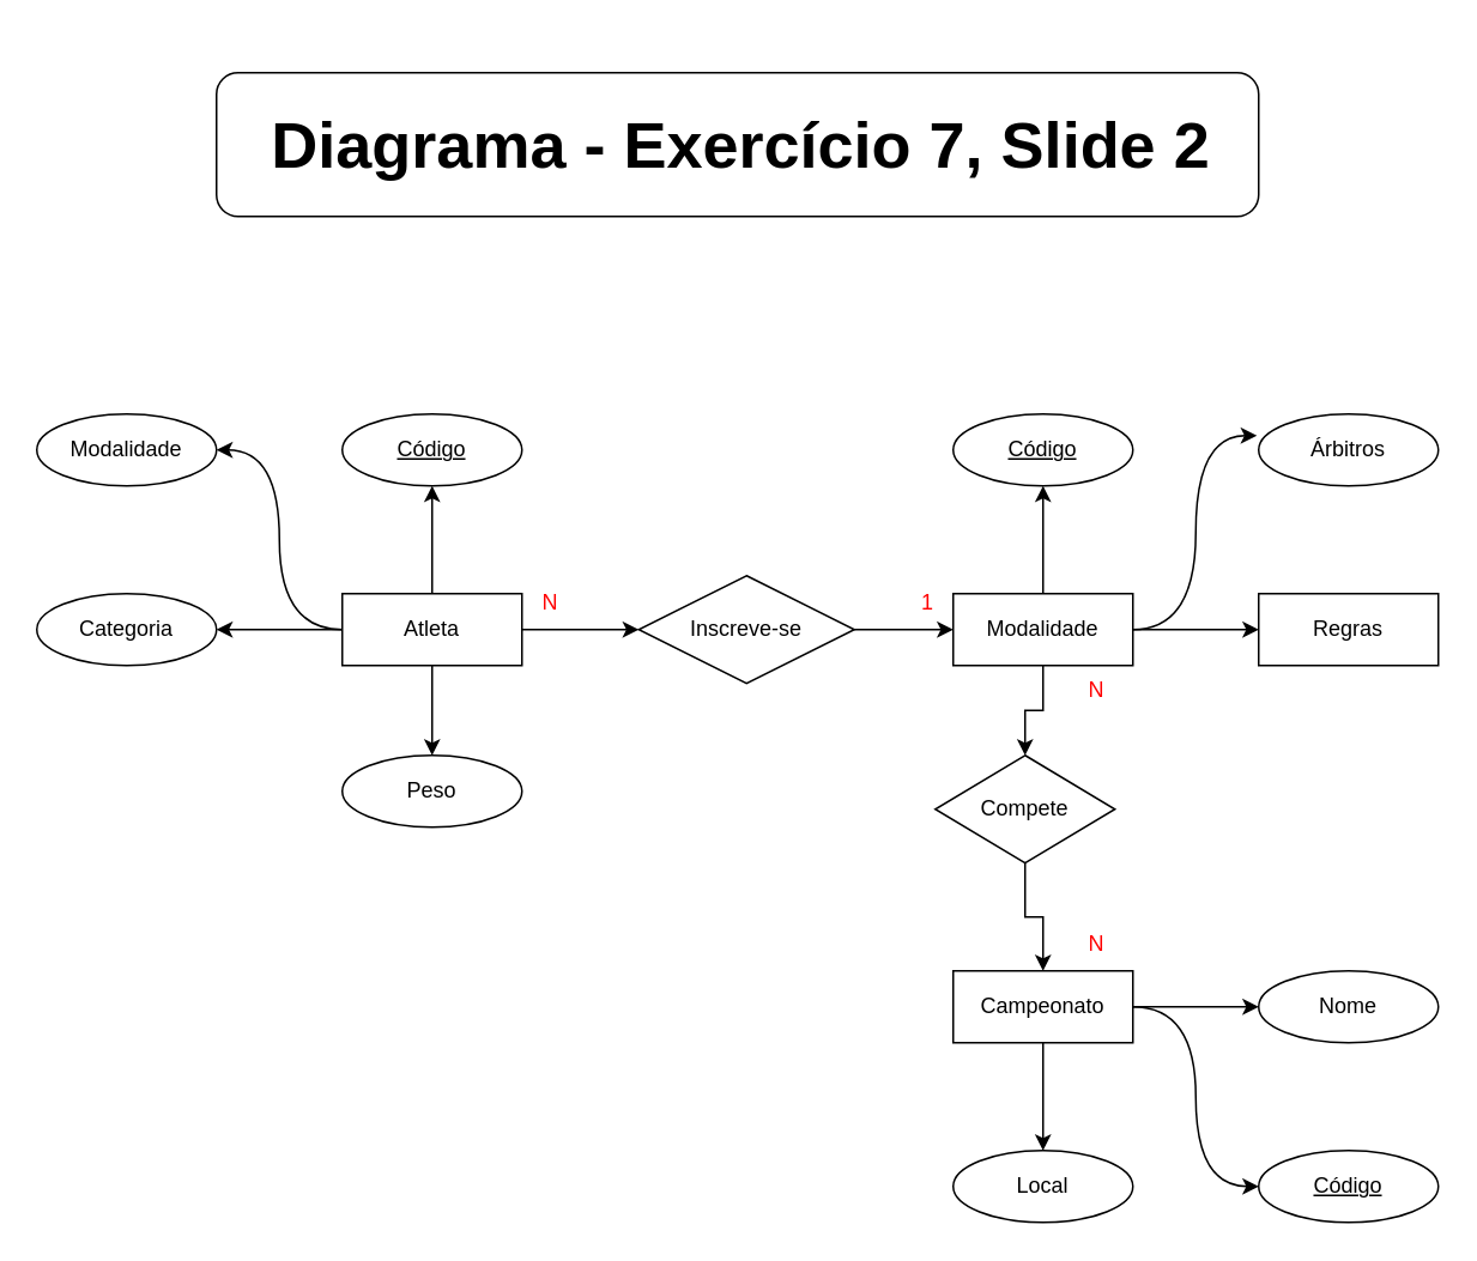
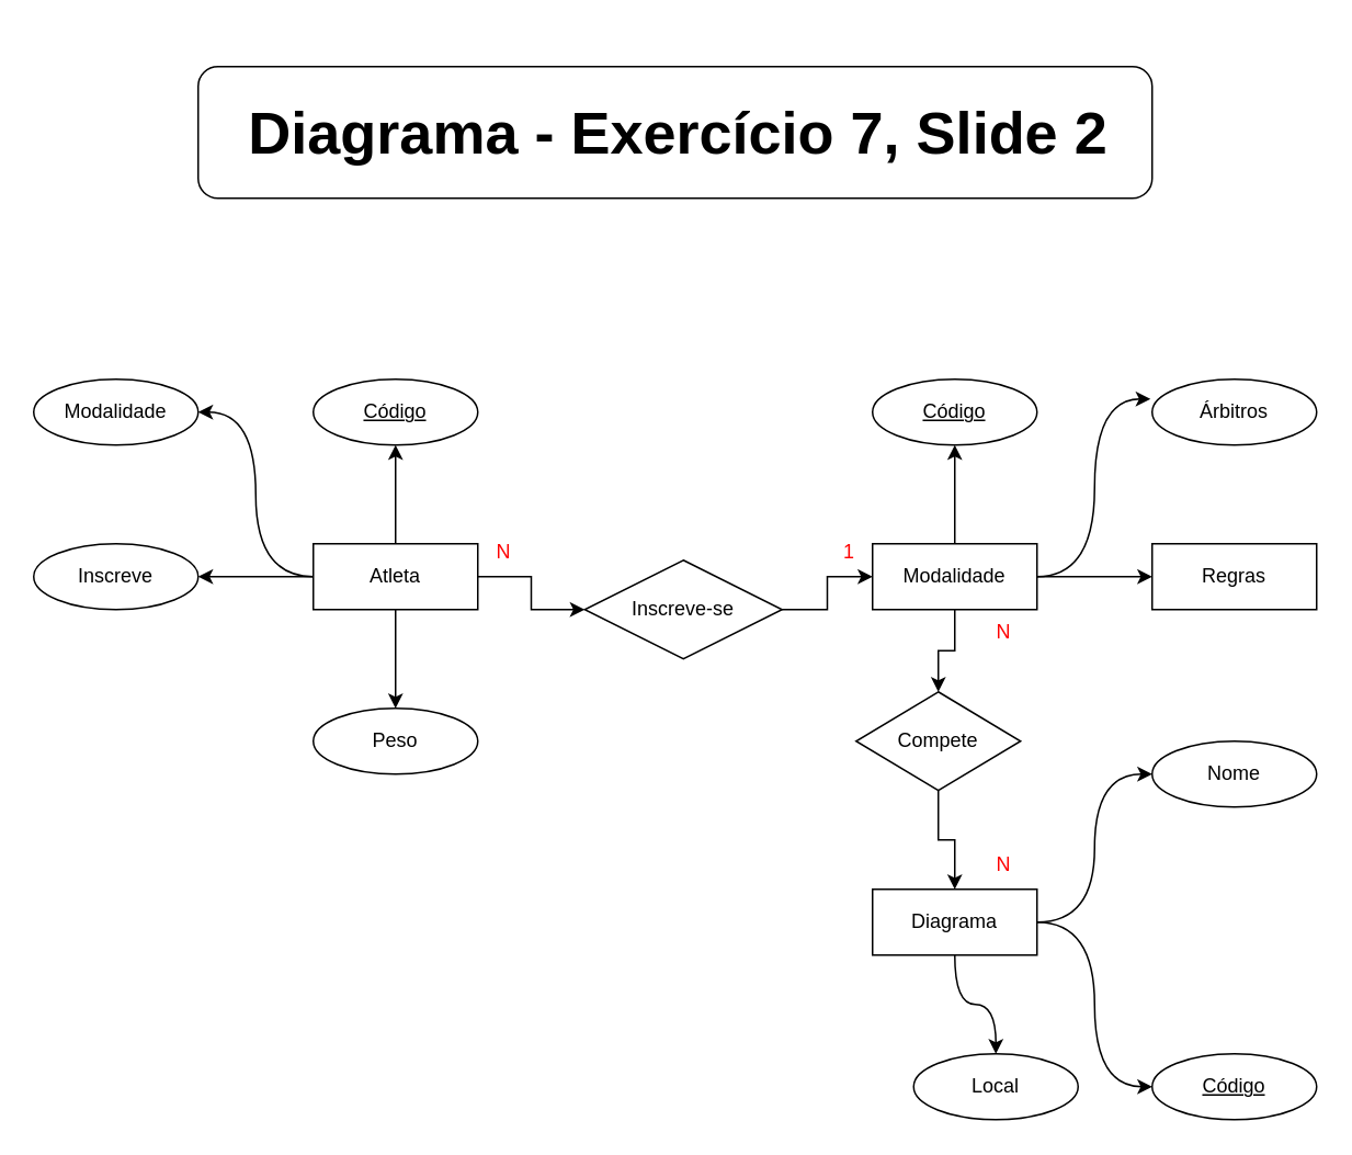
  <mxCell id="0" />
  <mxCell id="1" parent="0" />
- <mxCell id="2" value="Categoria" style="ellipse;whiteSpace=wrap;html=1;align=center;" parent="1" vertex="1"><mxGeometry x="20" y="330" width="100" height="40" as="geometry" /></mxCell>
+ <mxCell id="2" value="Inscreve" style="ellipse;whiteSpace=wrap;html=1;align=center;" parent="1" vertex="1"><mxGeometry x="20" y="330" width="100" height="40" as="geometry" /></mxCell>
  <mxCell id="3" value="Modalidade" style="ellipse;whiteSpace=wrap;html=1;align=center;" parent="1" vertex="1"><mxGeometry x="20" y="230" width="100" height="40" as="geometry" /></mxCell>
  <mxCell id="4" value="Código" style="ellipse;whiteSpace=wrap;html=1;align=center;fontStyle=4;" parent="1" vertex="1"><mxGeometry x="190" y="230" width="100" height="40" as="geometry" /></mxCell>
  <mxCell id="5" style="edgeStyle=orthogonalEdgeStyle;rounded=0;orthogonalLoop=1;jettySize=auto;html=1;entryX=0.5;entryY=0;entryDx=0;entryDy=0;curved=1;" parent="1" source="10" target="25" edge="1"><mxGeometry relative="1" as="geometry" /></mxCell>
  <mxCell id="6" style="edgeStyle=orthogonalEdgeStyle;rounded=0;orthogonalLoop=1;jettySize=auto;html=1;entryX=1;entryY=0.5;entryDx=0;entryDy=0;curved=1;" parent="1" source="10" target="2" edge="1"><mxGeometry relative="1" as="geometry" /></mxCell>
  <mxCell id="7" style="edgeStyle=orthogonalEdgeStyle;rounded=0;orthogonalLoop=1;jettySize=auto;html=1;entryX=0.5;entryY=1;entryDx=0;entryDy=0;curved=1;" parent="1" source="10" target="4" edge="1"><mxGeometry relative="1" as="geometry" /></mxCell>
  <mxCell id="8" style="edgeStyle=orthogonalEdgeStyle;rounded=0;orthogonalLoop=1;jettySize=auto;html=1;entryX=1;entryY=0.5;entryDx=0;entryDy=0;curved=1;" parent="1" source="10" target="3" edge="1"><mxGeometry relative="1" as="geometry" /></mxCell>
  <mxCell id="9" style="edgeStyle=orthogonalEdgeStyle;rounded=0;orthogonalLoop=1;jettySize=auto;html=1;entryX=0;entryY=0.5;entryDx=0;entryDy=0;" parent="1" source="10" target="28" edge="1"><mxGeometry relative="1" as="geometry" /></mxCell>
  <mxCell id="10" value="Atleta" style="whiteSpace=wrap;html=1;align=center;" parent="1" vertex="1"><mxGeometry x="190" y="330" width="100" height="40" as="geometry" /></mxCell>
  <mxCell id="11" style="edgeStyle=orthogonalEdgeStyle;rounded=0;orthogonalLoop=1;jettySize=auto;html=1;entryX=0;entryY=0.5;entryDx=0;entryDy=0;curved=1;" parent="1" source="15" target="18" edge="1"><mxGeometry relative="1" as="geometry" /></mxCell>
  <mxCell id="12" style="edgeStyle=orthogonalEdgeStyle;rounded=0;orthogonalLoop=1;jettySize=auto;html=1;entryX=-0.01;entryY=0.3;entryDx=0;entryDy=0;entryPerimeter=0;curved=1;" parent="1" source="15" target="17" edge="1"><mxGeometry relative="1" as="geometry" /></mxCell>
  <mxCell id="13" style="edgeStyle=orthogonalEdgeStyle;rounded=0;orthogonalLoop=1;jettySize=auto;html=1;entryX=0.5;entryY=1;entryDx=0;entryDy=0;curved=1;" parent="1" source="15" target="16" edge="1"><mxGeometry relative="1" as="geometry" /></mxCell>
  <mxCell id="14" style="edgeStyle=orthogonalEdgeStyle;rounded=0;orthogonalLoop=1;jettySize=auto;html=1;" parent="1" source="15" target="30" edge="1"><mxGeometry relative="1" as="geometry" /></mxCell>
  <mxCell id="15" value="Modalidade" style="whiteSpace=wrap;html=1;align=center;" parent="1" vertex="1"><mxGeometry x="530" y="330" width="100" height="40" as="geometry" /></mxCell>
  <mxCell id="16" value="Código" style="ellipse;whiteSpace=wrap;html=1;align=center;fontStyle=4;" parent="1" vertex="1"><mxGeometry x="530" y="230" width="100" height="40" as="geometry" /></mxCell>
  <mxCell id="17" value="Árbitros" style="ellipse;whiteSpace=wrap;html=1;align=center;" parent="1" vertex="1"><mxGeometry x="700" y="230" width="100" height="40" as="geometry" /></mxCell>
  <mxCell id="18" value="Regras" style="whiteSpace=wrap;html=1;align=center;rounded=0;" parent="1" vertex="1"><mxGeometry x="700" y="330" width="100" height="40" as="geometry" /></mxCell>
  <mxCell id="19" style="edgeStyle=orthogonalEdgeStyle;rounded=0;orthogonalLoop=1;jettySize=auto;html=1;entryX=0;entryY=0.5;entryDx=0;entryDy=0;curved=1;" parent="1" source="22" target="23" edge="1"><mxGeometry relative="1" as="geometry" /></mxCell>
  <mxCell id="20" style="edgeStyle=orthogonalEdgeStyle;rounded=0;orthogonalLoop=1;jettySize=auto;html=1;curved=1;" parent="1" source="22" target="24" edge="1"><mxGeometry relative="1" as="geometry" /></mxCell>
  <mxCell id="21" style="edgeStyle=orthogonalEdgeStyle;rounded=0;orthogonalLoop=1;jettySize=auto;html=1;entryX=0;entryY=0.5;entryDx=0;entryDy=0;curved=1;" parent="1" source="22" target="26" edge="1"><mxGeometry relative="1" as="geometry" /></mxCell>
- <mxCell id="22" value="Campeonato" style="whiteSpace=wrap;html=1;align=center;" parent="1" vertex="1"><mxGeometry x="530" y="540" width="100" height="40" as="geometry" /></mxCell>
- <mxCell id="23" value="Nome" style="ellipse;whiteSpace=wrap;html=1;align=center;" parent="1" vertex="1"><mxGeometry x="700" y="540" width="100" height="40" as="geometry" /></mxCell>
- <mxCell id="24" value="Local" style="ellipse;whiteSpace=wrap;html=1;align=center;" parent="1" vertex="1"><mxGeometry x="530" y="640" width="100" height="40" as="geometry" /></mxCell>
- <mxCell id="25" value="Peso" style="ellipse;whiteSpace=wrap;html=1;align=center;" parent="1" vertex="1"><mxGeometry x="190" y="420" width="100" height="40" as="geometry" /></mxCell>
+ <mxCell id="22" value="Diagrama" style="whiteSpace=wrap;html=1;align=center;" parent="1" vertex="1"><mxGeometry x="530" y="540" width="100" height="40" as="geometry" /></mxCell>
+ <mxCell id="23" value="Nome" style="ellipse;whiteSpace=wrap;html=1;align=center;" parent="1" vertex="1"><mxGeometry x="700" y="450" width="100" height="40" as="geometry" /></mxCell>
+ <mxCell id="24" value="Local" style="ellipse;whiteSpace=wrap;html=1;align=center;" parent="1" vertex="1"><mxGeometry x="555" y="640" width="100" height="40" as="geometry" /></mxCell>
+ <mxCell id="25" value="Peso" style="ellipse;whiteSpace=wrap;html=1;align=center;" parent="1" vertex="1"><mxGeometry x="190" y="430" width="100" height="40" as="geometry" /></mxCell>
  <mxCell id="26" value="Código" style="ellipse;whiteSpace=wrap;html=1;align=center;fontStyle=4;" parent="1" vertex="1"><mxGeometry x="700" y="640" width="100" height="40" as="geometry" /></mxCell>
  <mxCell id="27" style="edgeStyle=orthogonalEdgeStyle;rounded=0;orthogonalLoop=1;jettySize=auto;html=1;entryX=0;entryY=0.5;entryDx=0;entryDy=0;" parent="1" source="28" target="15" edge="1"><mxGeometry relative="1" as="geometry"><mxPoint x="525" y="350" as="targetPoint" /></mxGeometry></mxCell>
- <mxCell id="28" value="Inscreve-se" style="shape=rhombus;perimeter=rhombusPerimeter;whiteSpace=wrap;html=1;align=center;" parent="1" vertex="1"><mxGeometry x="355" y="320" width="120" height="60" as="geometry" /></mxCell>
+ <mxCell id="28" value="Inscreve-se" style="shape=rhombus;perimeter=rhombusPerimeter;whiteSpace=wrap;html=1;align=center;" parent="1" vertex="1"><mxGeometry x="355" y="340" width="120" height="60" as="geometry" /></mxCell>
  <mxCell id="29" style="edgeStyle=orthogonalEdgeStyle;rounded=0;orthogonalLoop=1;jettySize=auto;html=1;entryX=0.5;entryY=0;entryDx=0;entryDy=0;" parent="1" source="30" target="22" edge="1"><mxGeometry relative="1" as="geometry" /></mxCell>
  <mxCell id="30" value="Compete" style="shape=rhombus;perimeter=rhombusPerimeter;whiteSpace=wrap;html=1;align=center;" parent="1" vertex="1"><mxGeometry x="520" y="420" width="100" height="60" as="geometry" /></mxCell>
  <mxCell id="31" value="&lt;font color=&quot;#ff0000&quot;&gt;N&lt;/font&gt;" style="text;html=1;strokeColor=none;fillColor=none;align=center;verticalAlign=middle;whiteSpace=wrap;rounded=0;" parent="1" vertex="1"><mxGeometry x="276" y="320" width="60" height="30" as="geometry" /></mxCell>
  <mxCell id="32" value="&lt;font color=&quot;#ff0000&quot;&gt;1&lt;/font&gt;" style="text;html=1;strokeColor=none;fillColor=none;align=center;verticalAlign=middle;whiteSpace=wrap;rounded=0;" parent="1" vertex="1"><mxGeometry x="486" y="320" width="60" height="30" as="geometry" /></mxCell>
  <mxCell id="33" value="&lt;font color=&quot;#ff0000&quot;&gt;N&lt;/font&gt;" style="text;html=1;strokeColor=none;fillColor=none;align=center;verticalAlign=middle;whiteSpace=wrap;rounded=0;" parent="1" vertex="1"><mxGeometry x="580" y="369" width="60" height="30" as="geometry" /></mxCell>
  <mxCell id="34" value="&lt;font color=&quot;#ff0000&quot;&gt;N&lt;/font&gt;" style="text;html=1;strokeColor=none;fillColor=none;align=center;verticalAlign=middle;whiteSpace=wrap;rounded=0;" parent="1" vertex="1"><mxGeometry x="580" y="510" width="60" height="30" as="geometry" /></mxCell>
  <mxCell id="35" value="" style="rounded=1;whiteSpace=wrap;html=1;fontSize=36;" parent="1" vertex="1"><mxGeometry x="120" y="40" width="580" height="80" as="geometry" /></mxCell>
  <mxCell id="36" value="&lt;span style=&quot;font-size: 36px;&quot;&gt;&lt;b&gt;Diagrama - Exercício 7, Slide 2&lt;/b&gt;&lt;/span&gt;" style="text;html=1;strokeColor=none;fillColor=none;align=center;verticalAlign=middle;whiteSpace=wrap;rounded=0;" parent="1" vertex="1"><mxGeometry x="124" y="20" width="576" height="120" as="geometry" /></mxCell>
